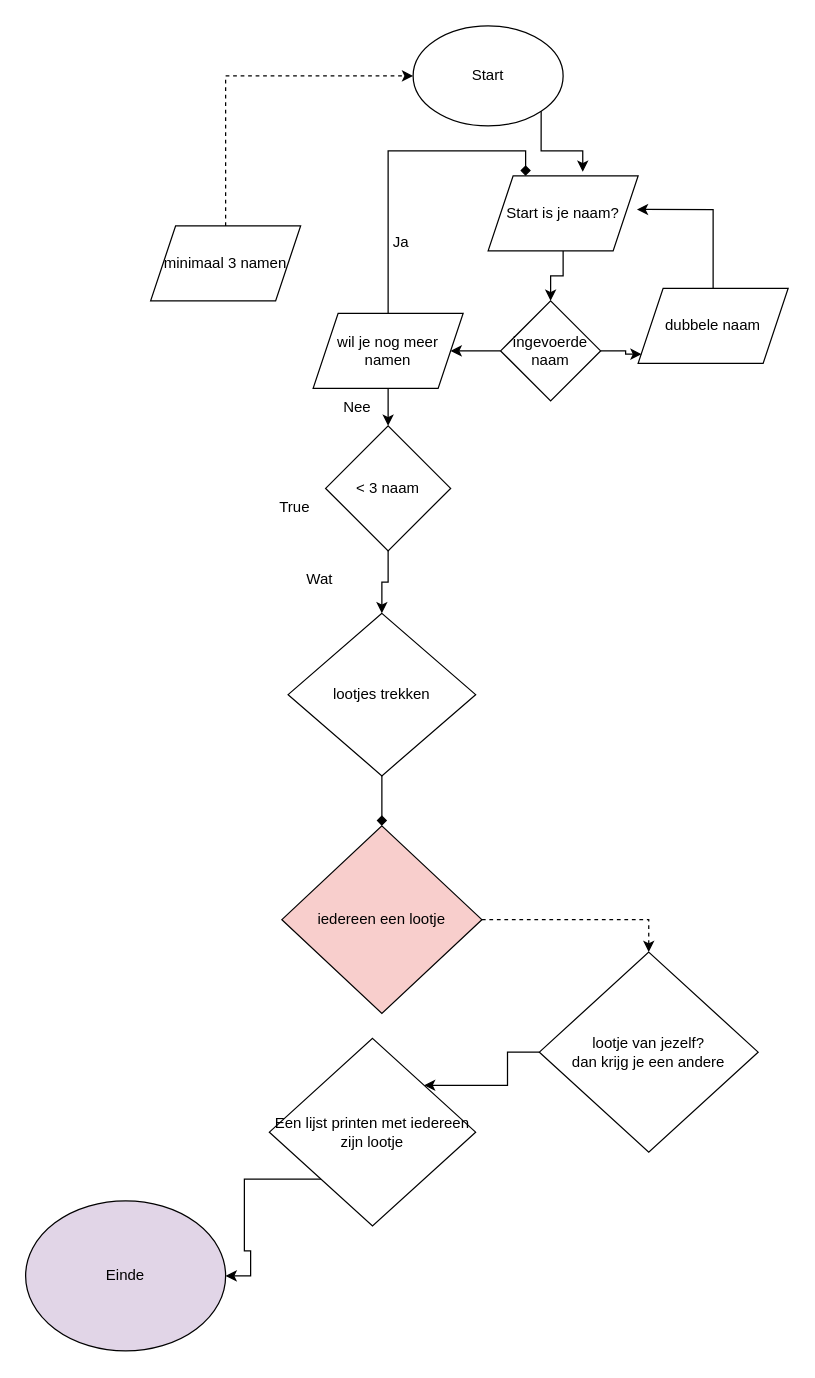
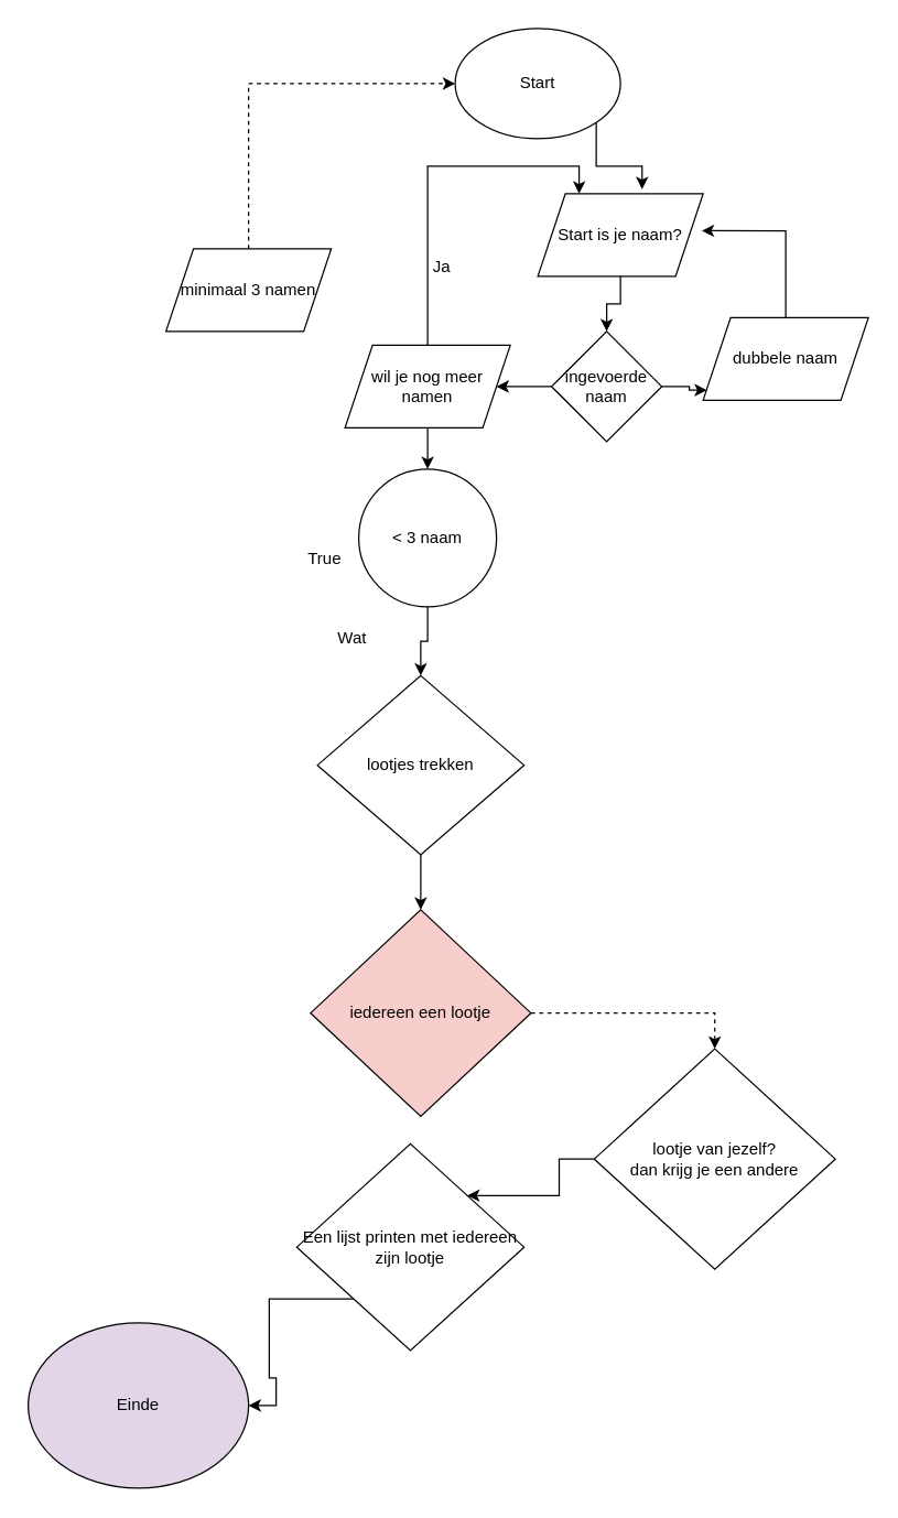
  <mxCell id="0" />
  <mxCell id="1" parent="0" />
  <mxCell id="2" value="Start" style="ellipse;whiteSpace=wrap;html=1;" vertex="1" parent="1"><mxGeometry x="330" y="20" width="120" height="80" as="geometry" /></mxCell>
  <mxCell id="3" style="edgeStyle=orthogonalEdgeStyle;rounded=0;orthogonalLoop=1;jettySize=auto;html=1;entryX=0.5;entryY=0;entryDx=0;entryDy=0;" edge="1" parent="1" source="4" target="6"><mxGeometry relative="1" as="geometry" /></mxCell>
  <mxCell id="4" value="Start is je naam?" style="shape=parallelogram;perimeter=parallelogramPerimeter;whiteSpace=wrap;html=1;fixedSize=1;" vertex="1" parent="1"><mxGeometry x="390" y="140" width="120" height="60" as="geometry" /></mxCell>
  <mxCell id="5" style="edgeStyle=orthogonalEdgeStyle;rounded=0;orthogonalLoop=1;jettySize=auto;html=1;exitX=0;exitY=0.5;exitDx=0;exitDy=0;entryX=1;entryY=0.5;entryDx=0;entryDy=0;" edge="1" parent="1" source="6" target="12"><mxGeometry relative="1" as="geometry" /></mxCell>
  <mxCell id="6" value="ingevoerde naam" style="rhombus;whiteSpace=wrap;html=1;" vertex="1" parent="1"><mxGeometry x="400" y="240" width="80" height="80" as="geometry" /></mxCell>
  <mxCell id="7" value="dubbele naam" style="shape=parallelogram;perimeter=parallelogramPerimeter;whiteSpace=wrap;html=1;fixedSize=1;" vertex="1" parent="1"><mxGeometry x="510" y="230" width="120" height="60" as="geometry" /></mxCell>
  <mxCell id="8" style="edgeStyle=orthogonalEdgeStyle;rounded=0;orthogonalLoop=1;jettySize=auto;html=1;entryX=0.023;entryY=0.877;entryDx=0;entryDy=0;entryPerimeter=0;" edge="1" parent="1" source="6" target="7"><mxGeometry relative="1" as="geometry" /></mxCell>
  <mxCell id="9" style="edgeStyle=orthogonalEdgeStyle;rounded=0;orthogonalLoop=1;jettySize=auto;html=1;entryX=0.992;entryY=0.448;entryDx=0;entryDy=0;entryPerimeter=0;" edge="1" parent="1" source="7" target="4"><mxGeometry relative="1" as="geometry" /></mxCell>
- <mxCell id="10" style="edgeStyle=orthogonalEdgeStyle;rounded=0;orthogonalLoop=1;jettySize=auto;html=1;exitX=0.5;exitY=0;exitDx=0;exitDy=0;entryX=0.25;entryY=0;entryDx=0;entryDy=0;endArrow=diamond;" edge="1" parent="1" source="12" target="4"><mxGeometry relative="1" as="geometry" /></mxCell>
+ <mxCell id="10" style="edgeStyle=orthogonalEdgeStyle;rounded=0;orthogonalLoop=1;jettySize=auto;html=1;exitX=0.5;exitY=0;exitDx=0;exitDy=0;entryX=0.25;entryY=0;entryDx=0;entryDy=0;" edge="1" parent="1" source="12" target="4"><mxGeometry relative="1" as="geometry" /></mxCell>
  <mxCell id="11" style="edgeStyle=orthogonalEdgeStyle;rounded=0;orthogonalLoop=1;jettySize=auto;html=1;exitX=0.5;exitY=1;exitDx=0;exitDy=0;entryX=0.5;entryY=0;entryDx=0;entryDy=0;" edge="1" parent="1" source="12" target="17"><mxGeometry relative="1" as="geometry" /></mxCell>
  <mxCell id="12" value="wil je nog meer namen" style="shape=parallelogram;perimeter=parallelogramPerimeter;whiteSpace=wrap;html=1;fixedSize=1;" vertex="1" parent="1"><mxGeometry x="250" y="250" width="120" height="60" as="geometry" /></mxCell>
  <mxCell id="13" style="edgeStyle=orthogonalEdgeStyle;rounded=0;orthogonalLoop=1;jettySize=auto;html=1;exitX=1;exitY=1;exitDx=0;exitDy=0;entryX=0.631;entryY=-0.054;entryDx=0;entryDy=0;entryPerimeter=0;" edge="1" parent="1" source="2" target="4"><mxGeometry relative="1" as="geometry" /></mxCell>
  <mxCell id="14" value="Ja" style="text;html=1;align=center;verticalAlign=middle;resizable=0;points=[];autosize=1;strokeColor=none;fillColor=none;" vertex="1" parent="1"><mxGeometry x="300" y="178" width="40" height="30" as="geometry" /></mxCell>
- <mxCell id="15" value="Nee" style="text;html=1;align=center;verticalAlign=middle;resizable=0;points=[];autosize=1;strokeColor=none;fillColor=none;" vertex="1" parent="1"><mxGeometry x="260" y="310" width="50" height="30" as="geometry" /></mxCell>
  <mxCell id="16" style="edgeStyle=orthogonalEdgeStyle;rounded=0;orthogonalLoop=1;jettySize=auto;html=1;exitX=0.5;exitY=1;exitDx=0;exitDy=0;entryX=0.5;entryY=0;entryDx=0;entryDy=0;" edge="1" parent="1" source="17" target="23"><mxGeometry relative="1" as="geometry" /></mxCell>
- <mxCell id="17" value="&amp;lt; 3 naam" style="rhombus;whiteSpace=wrap;html=1;" vertex="1" parent="1"><mxGeometry x="260" y="340" width="100" height="100" as="geometry" /></mxCell>
+ <mxCell id="17" value="&amp;lt; 3 naam" style="ellipse;whiteSpace=wrap;html=1;" vertex="1" parent="1"><mxGeometry x="260" y="340" width="100" height="100" as="geometry" /></mxCell>
  <mxCell id="18" value="True" style="text;html=1;align=center;verticalAlign=middle;resizable=0;points=[];autosize=1;strokeColor=none;fillColor=none;" vertex="1" parent="1"><mxGeometry x="210" y="390" width="50" height="30" as="geometry" /></mxCell>
  <mxCell id="19" style="edgeStyle=orthogonalEdgeStyle;rounded=0;orthogonalLoop=1;jettySize=auto;html=1;exitX=0.5;exitY=0;exitDx=0;exitDy=0;entryX=0;entryY=0.5;entryDx=0;entryDy=0;dashed=1;" edge="1" parent="1" source="20" target="2"><mxGeometry relative="1" as="geometry" /></mxCell>
  <mxCell id="20" value="minimaal 3 namen" style="shape=parallelogram;perimeter=parallelogramPerimeter;whiteSpace=wrap;html=1;fixedSize=1;" vertex="1" parent="1"><mxGeometry x="120" y="180" width="120" height="60" as="geometry" /></mxCell>
  <mxCell id="21" value="Wat" style="text;html=1;align=center;verticalAlign=middle;resizable=0;points=[];autosize=1;strokeColor=none;fillColor=none;" vertex="1" parent="1"><mxGeometry x="230" y="448" width="50" height="30" as="geometry" /></mxCell>
- <mxCell id="22" style="edgeStyle=orthogonalEdgeStyle;rounded=0;orthogonalLoop=1;jettySize=auto;html=1;exitX=0.5;exitY=1;exitDx=0;exitDy=0;entryX=0.5;entryY=0;entryDx=0;entryDy=0;endArrow=diamond;" edge="1" parent="1" source="23" target="25"><mxGeometry relative="1" as="geometry" /></mxCell>
+ <mxCell id="22" style="edgeStyle=orthogonalEdgeStyle;rounded=0;orthogonalLoop=1;jettySize=auto;html=1;exitX=0.5;exitY=1;exitDx=0;exitDy=0;entryX=0.5;entryY=0;entryDx=0;entryDy=0;" edge="1" parent="1" source="23" target="25"><mxGeometry relative="1" as="geometry" /></mxCell>
  <mxCell id="23" value="lootjes trekken" style="rhombus;whiteSpace=wrap;html=1;" vertex="1" parent="1"><mxGeometry x="230" y="490" width="150" height="130" as="geometry" /></mxCell>
  <mxCell id="24" style="edgeStyle=orthogonalEdgeStyle;rounded=0;orthogonalLoop=1;jettySize=auto;html=1;exitX=1;exitY=0.5;exitDx=0;exitDy=0;entryX=0.5;entryY=0;entryDx=0;entryDy=0;dashed=1;" edge="1" parent="1" source="25" target="27"><mxGeometry relative="1" as="geometry" /></mxCell>
  <mxCell id="25" value="iedereen een lootje" style="rhombus;whiteSpace=wrap;html=1;fillColor=#f8cecc;" vertex="1" parent="1"><mxGeometry x="225" y="660" width="160" height="150" as="geometry" /></mxCell>
  <mxCell id="26" style="edgeStyle=orthogonalEdgeStyle;rounded=0;orthogonalLoop=1;jettySize=auto;html=1;exitX=0;exitY=0.5;exitDx=0;exitDy=0;entryX=1;entryY=0;entryDx=0;entryDy=0;" edge="1" parent="1" source="27" target="29"><mxGeometry relative="1" as="geometry" /></mxCell>
  <mxCell id="27" value="lootje van jezelf?&lt;br&gt;dan krijg je een andere" style="rhombus;whiteSpace=wrap;html=1;" vertex="1" parent="1"><mxGeometry x="431" y="761" width="175" height="160" as="geometry" /></mxCell>
  <mxCell id="28" style="edgeStyle=orthogonalEdgeStyle;rounded=0;orthogonalLoop=1;jettySize=auto;html=1;exitX=0;exitY=1;exitDx=0;exitDy=0;" edge="1" parent="1" source="29" target="30"><mxGeometry relative="1" as="geometry" /></mxCell>
  <mxCell id="29" value="Een lijst printen met iedereen zijn lootje" style="rhombus;whiteSpace=wrap;html=1;" vertex="1" parent="1"><mxGeometry x="215" y="830" width="165" height="150" as="geometry" /></mxCell>
  <mxCell id="30" value="Einde" style="ellipse;whiteSpace=wrap;html=1;fillColor=#e1d5e7;" vertex="1" parent="1"><mxGeometry x="20" y="960" width="160" height="120" as="geometry" /></mxCell>
